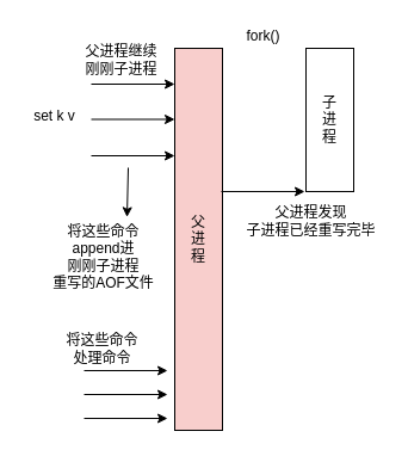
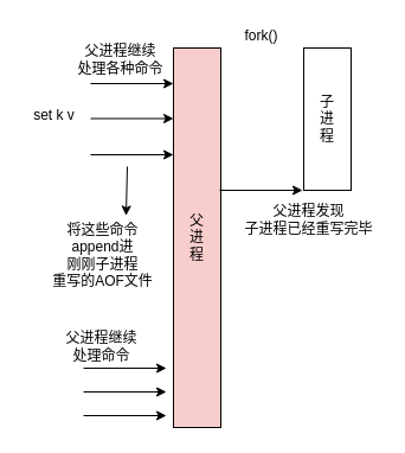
  <mxCell id="0" />
  <mxCell id="1" parent="0" />
  <mxCell id="2" value="子&lt;br&gt;进&lt;br&gt;程" style="rounded=0;whiteSpace=wrap;html=1;" vertex="1" parent="1"><mxGeometry x="256" y="40" width="40" height="120" as="geometry" /></mxCell>
  <mxCell id="3" value="父&lt;br&gt;进&lt;br&gt;程" style="rounded=0;whiteSpace=wrap;html=1;fillColor=#f8cecc;" vertex="1" parent="1"><mxGeometry x="146" y="40" width="40" height="320" as="geometry" /></mxCell>
  <mxCell id="4" value="fork()" style="text;html=1;align=center;verticalAlign=middle;resizable=0;points=[];autosize=1;" vertex="1" parent="1"><mxGeometry x="200" y="20" width="40" height="20" as="geometry" /></mxCell>
  <mxCell id="5" value="" style="endArrow=classic;html=1;" edge="1" parent="1"><mxGeometry width="50" height="50" relative="1" as="geometry"><mxPoint x="76" y="70" as="sourcePoint" /><mxPoint x="146" y="70" as="targetPoint" /></mxGeometry></mxCell>
  <mxCell id="6" value="" style="endArrow=classic;html=1;" edge="1" parent="1"><mxGeometry width="50" height="50" relative="1" as="geometry"><mxPoint x="76" y="99.5" as="sourcePoint" /><mxPoint x="146" y="99.5" as="targetPoint" /></mxGeometry></mxCell>
  <mxCell id="7" value="" style="endArrow=classic;html=1;" edge="1" parent="1"><mxGeometry width="50" height="50" relative="1" as="geometry"><mxPoint x="76" y="130" as="sourcePoint" /><mxPoint x="146" y="130" as="targetPoint" /></mxGeometry></mxCell>
  <mxCell id="8" value="set k v" style="text;html=1;align=center;verticalAlign=middle;resizable=0;points=[];autosize=1;" vertex="1" parent="1"><mxGeometry x="20" y="87" width="50" height="20" as="geometry" /></mxCell>
- <mxCell id="9" value="父进程继续&lt;br&gt;刚刚子进程" style="text;html=1;align=center;verticalAlign=middle;resizable=0;points=[];autosize=1;" vertex="1" parent="1"><mxGeometry x="56" y="35" width="90" height="30" as="geometry" /></mxCell>
+ <mxCell id="9" value="父进程继续&lt;br&gt;处理各种命令" style="text;html=1;align=center;verticalAlign=middle;resizable=0;points=[];autosize=1;" vertex="1" parent="1"><mxGeometry x="56" y="35" width="90" height="30" as="geometry" /></mxCell>
  <mxCell id="10" value="" style="endArrow=classic;html=1;" edge="1" parent="1"><mxGeometry width="50" height="50" relative="1" as="geometry"><mxPoint x="185" y="160" as="sourcePoint" /><mxPoint x="255" y="160" as="targetPoint" /></mxGeometry></mxCell>
  <mxCell id="11" value="父进程发现&lt;br&gt;子进程已经重写完毕" style="text;html=1;align=center;verticalAlign=middle;resizable=0;points=[];autosize=1;" vertex="1" parent="1"><mxGeometry x="200" y="170" width="120" height="30" as="geometry" /></mxCell>
  <mxCell id="12" value="将这些命令&lt;br&gt;append进&lt;br&gt;刚刚子进程&lt;br&gt;重写的AOF文件" style="text;html=1;align=center;verticalAlign=middle;resizable=0;points=[];autosize=1;" vertex="1" parent="1"><mxGeometry x="36" y="185" width="100" height="60" as="geometry" /></mxCell>
  <mxCell id="13" value="" style="endArrow=classic;html=1;entryX=0.7;entryY=-0.06;entryDx=0;entryDy=0;entryPerimeter=0;" edge="1" parent="1" target="12"><mxGeometry width="50" height="50" relative="1" as="geometry"><mxPoint x="107" y="140" as="sourcePoint" /><mxPoint x="103" y="172" as="targetPoint" /></mxGeometry></mxCell>
  <mxCell id="14" value="" style="endArrow=classic;html=1;" edge="1" parent="1"><mxGeometry width="50" height="50" relative="1" as="geometry"><mxPoint x="70" y="310" as="sourcePoint" /><mxPoint x="140" y="310" as="targetPoint" /></mxGeometry></mxCell>
  <mxCell id="15" value="" style="endArrow=classic;html=1;" edge="1" parent="1"><mxGeometry width="50" height="50" relative="1" as="geometry"><mxPoint x="70" y="330" as="sourcePoint" /><mxPoint x="140" y="330" as="targetPoint" /></mxGeometry></mxCell>
  <mxCell id="16" value="" style="endArrow=classic;html=1;" edge="1" parent="1"><mxGeometry width="50" height="50" relative="1" as="geometry"><mxPoint x="70" y="350" as="sourcePoint" /><mxPoint x="140" y="350" as="targetPoint" /></mxGeometry></mxCell>
- <mxCell id="17" value="将这些命令&lt;br&gt;处理命令" style="text;html=1;align=center;verticalAlign=middle;resizable=0;points=[];autosize=1;" vertex="1" parent="1"><mxGeometry x="45" y="277" width="80" height="30" as="geometry" /></mxCell>
+ <mxCell id="17" value="父进程继续&lt;br&gt;处理命令" style="text;html=1;align=center;verticalAlign=middle;resizable=0;points=[];autosize=1;" vertex="1" parent="1"><mxGeometry x="45" y="277" width="80" height="30" as="geometry" /></mxCell>
